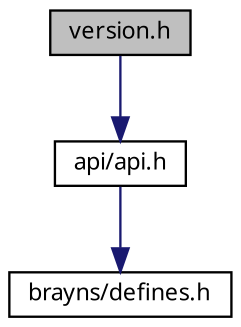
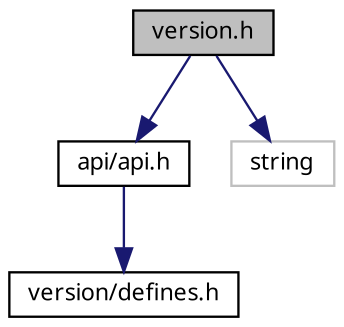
  digraph {
    node [color=black fillcolor=white fontname=Sans fontsize=10 shape=record style=filled]
    edge [color=midnightblue fontname=Sans fontsize=10 labelfontname=Sans labelfontsize=10 style=solid]
    n1 [fillcolor=grey75 fontcolor=black height=0.2 label="version.h" width=0.4]
    n2 [height=0.2 label="api/api.h" width=0.4]
-   n4 [height=0.2 label="brayns/defines.h" width=0.4]
+   n3 [color=grey75 height=0.2 label=string width=0.4]
+   n4 [height=0.2 label="version/defines.h" width=0.4]
    n1 -> n2
+   n1 -> n3
    n2 -> n4
  }
